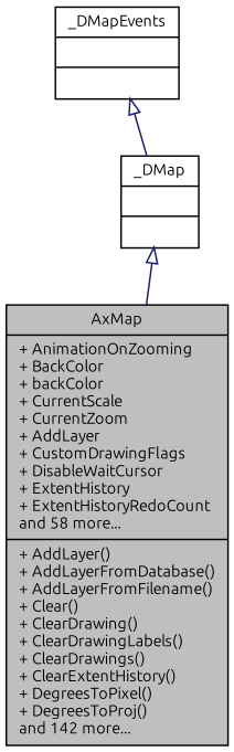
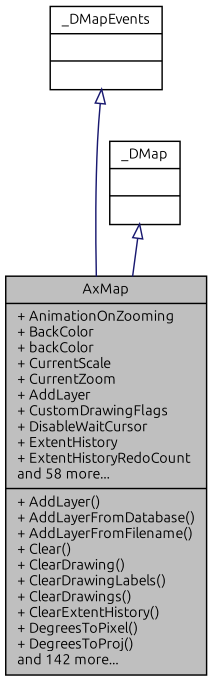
  digraph {
    fontname=Ubuntu
    node [color=black fillcolor=white fontname=Ubuntu fontsize=10 shape=record style=filled]
    edge [arrowtail=onormal color=midnightblue dir=back fontname=Ubuntu fontsize=10 labelfontname=Helvetica labelfontsize=10 style=solid]
    n1 [fillcolor=grey75 fontcolor=black height=0.2 label="{AxMap\n|+ AnimationOnZooming\l+ BackColor\l+ backColor\l+ CurrentScale\l+ CurrentZoom\l+ AddLayer\l+ CustomDrawingFlags\l+ DisableWaitCursor\l+ ExtentHistory\l+ ExtentHistoryRedoCount\land 58 more...\l|+ AddLayer()\l+ AddLayerFromDatabase()\l+ AddLayerFromFilename()\l+ Clear()\l+ ClearDrawing()\l+ ClearDrawingLabels()\l+ ClearDrawings()\l+ ClearExtentHistory()\l+ DegreesToPixel()\l+ DegreesToProj()\land 142 more...\l}" width=0.4]
    n2 [height=0.2 label="{_DMap\n||}" width=0.4]
    n3 [height=0.2 label="{_DMapEvents\n||}" width=0.4]
    n2 -> n1
-   n3 -> n2
+   n3 -> n1
  }
